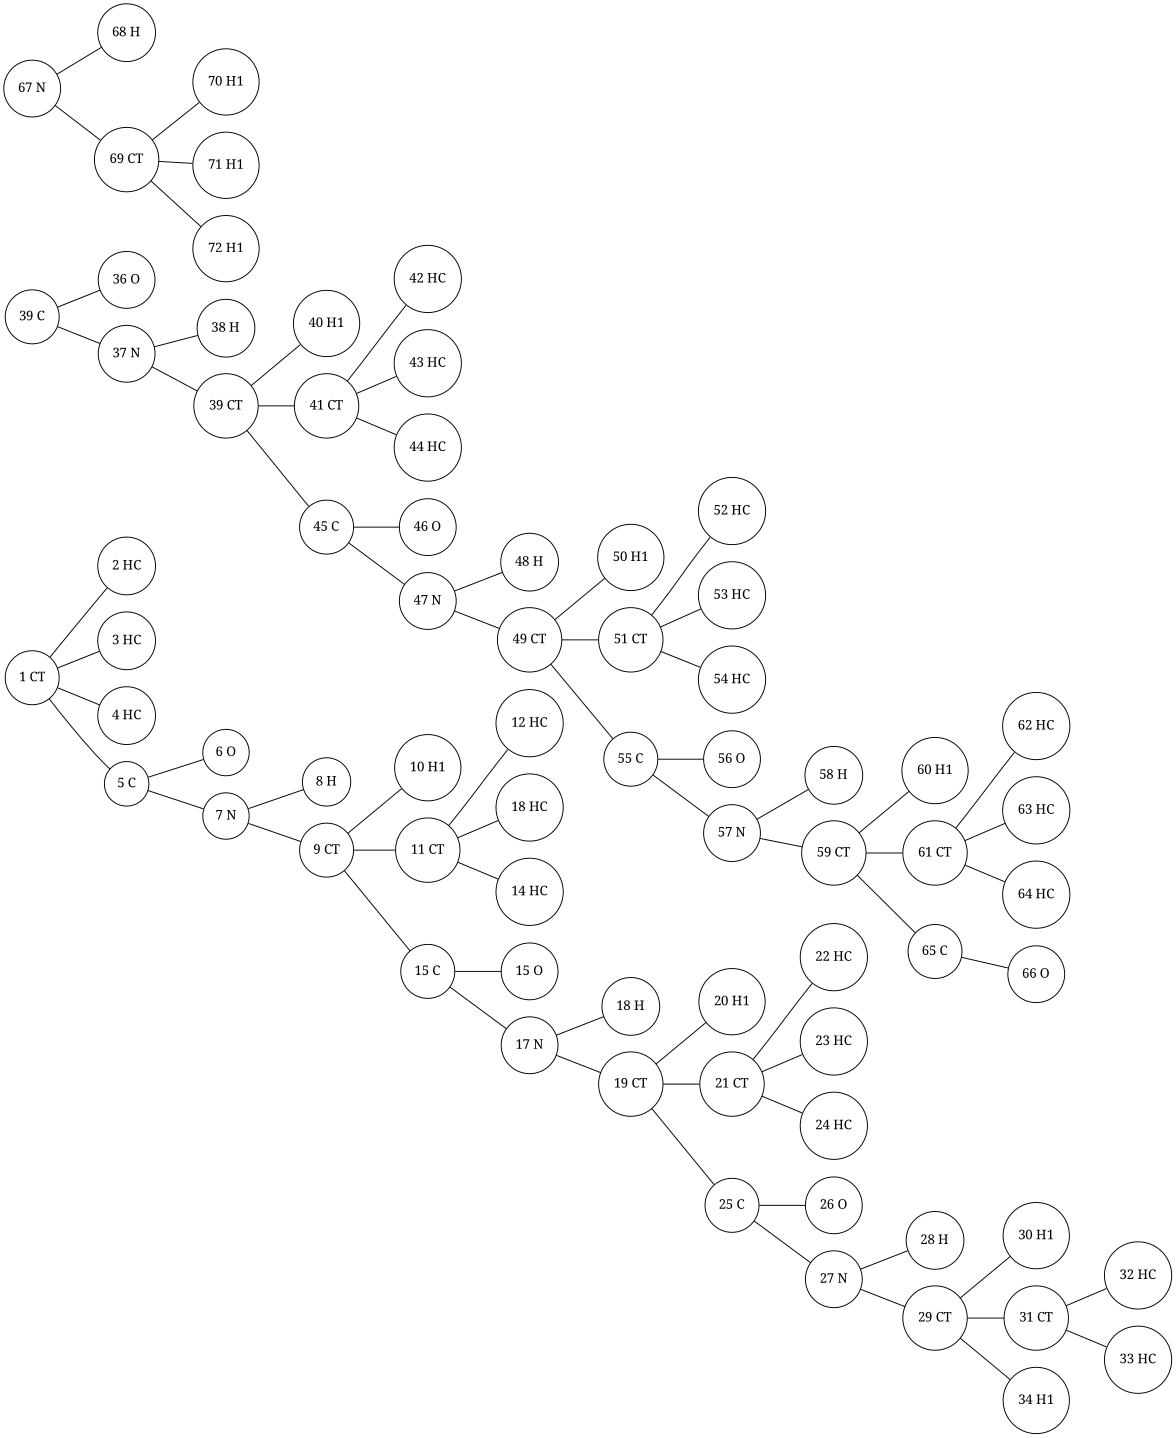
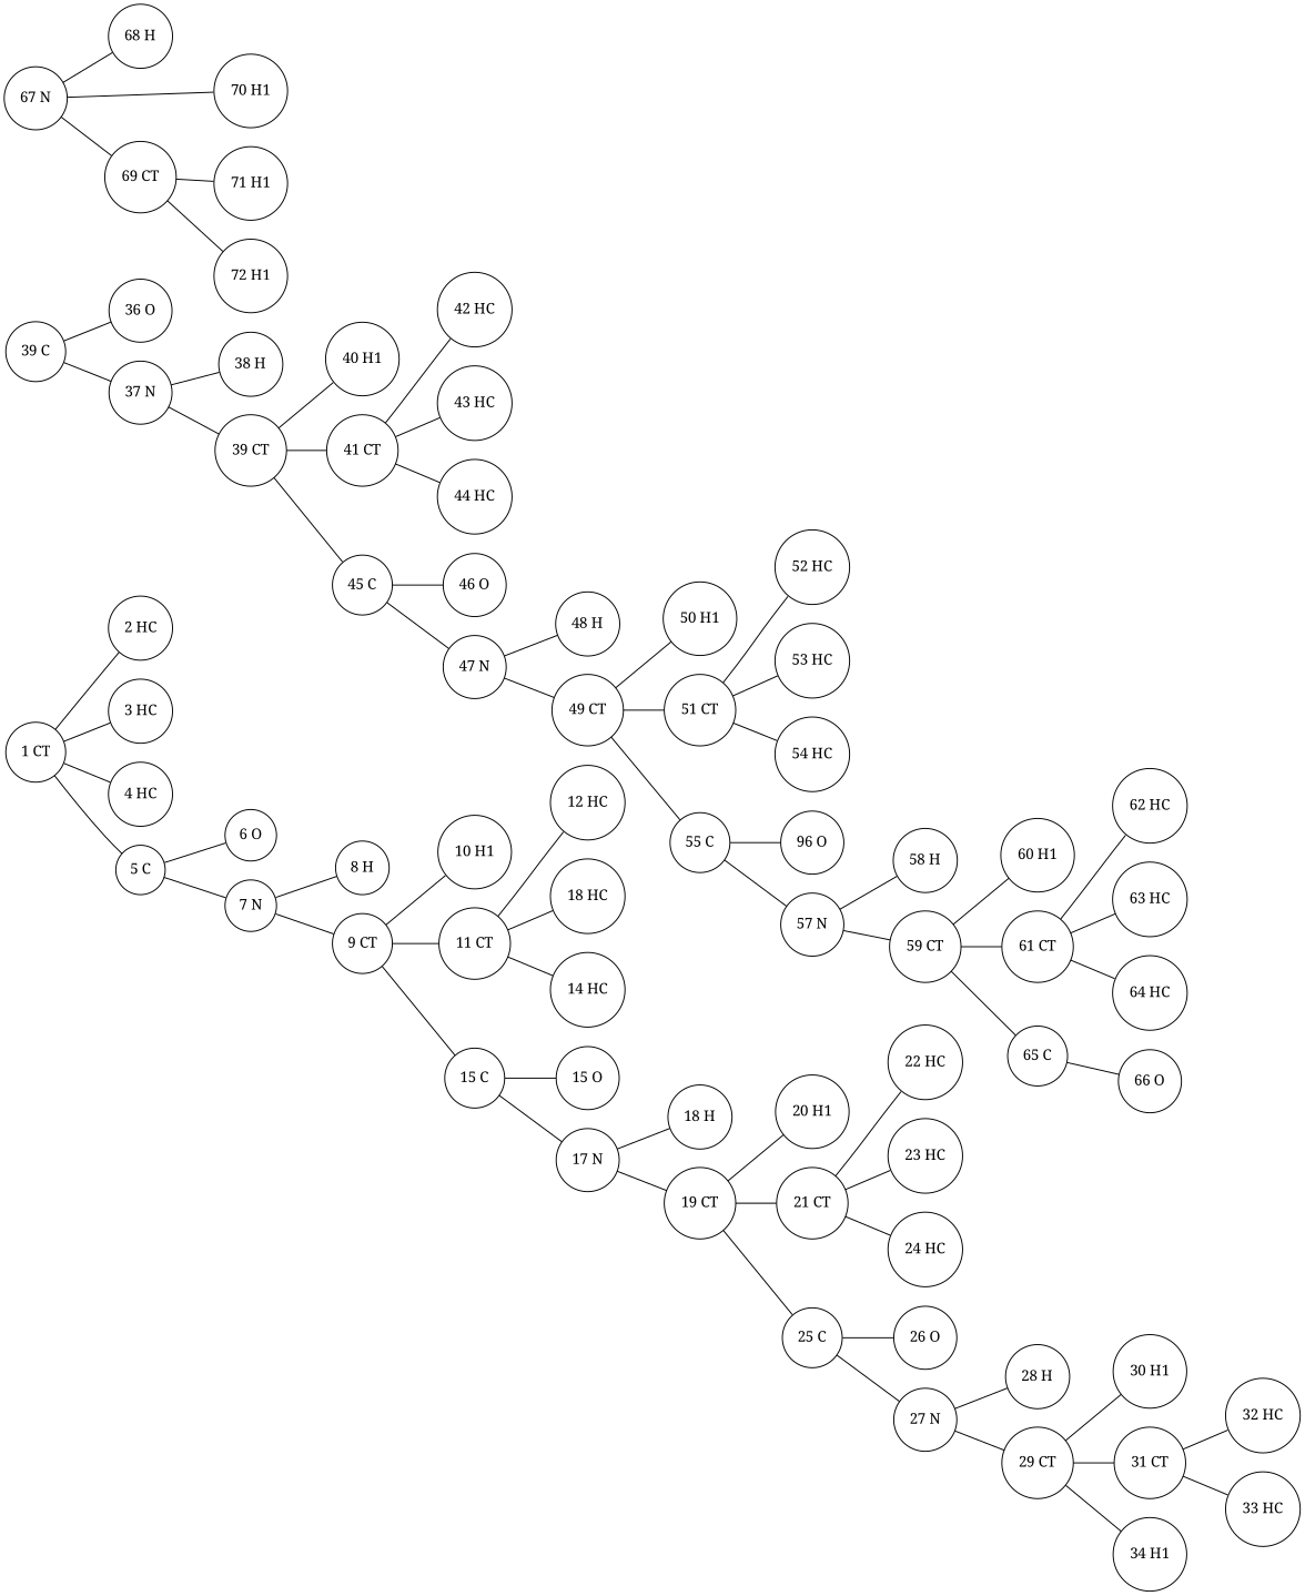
  graph {
    fontname="Noto Serif"
    rankdir=LR
    node [fontname="Noto Serif" shape=circle]
    edge [fontname="Noto Serif"]
    "1 CT"
    "2 HC"
    "3 HC"
    "4 HC"
    "5 C"
    "6 O"
    "7 N"
    "8 H"
    "9 CT"
    "10 H1"
    "11 CT"
    "15 C"
    "12 HC"
    n14 [label="18 HC"]
    "14 HC"
    n16 [label="15 O"]
    "17 N"
    "18 H"
    "19 CT"
    "20 H1"
    "21 CT"
    "25 C"
    "22 HC"
    "23 HC"
    "24 HC"
    "26 O"
    "27 N"
    "28 H"
    "29 CT"
    "30 H1"
    "31 CT"
    "34 H1"
    "32 HC"
    "33 HC"
    n35 [label="39 C"]
    "36 O"
    "37 N"
    "38 H"
    "39 CT"
    "40 H1"
    "41 CT"
    "45 C"
    "42 HC"
    "43 HC"
    "44 HC"
    "46 O"
    "47 N"
    "48 H"
    "49 CT"
    "50 H1"
    "51 CT"
    "55 C"
    "52 HC"
    "53 HC"
    "54 HC"
-   "56 O"
+   "56 O" [label="96 O"]
    "57 N"
    "58 H"
    "59 CT"
    "60 H1"
    "61 CT"
    "65 C"
    "62 HC"
    "63 HC"
    "64 HC"
    "66 O"
    "67 N"
    "68 H"
    "69 CT"
    "70 H1"
    "71 H1"
    "72 H1"
    "1 CT" -- "2 HC"
    "1 CT" -- "3 HC"
    "1 CT" -- "4 HC"
    "1 CT" -- "5 C"
    "5 C" -- "6 O"
    "5 C" -- "7 N"
    "7 N" -- "8 H"
    "7 N" -- "9 CT"
    "9 CT" -- "10 H1"
    "9 CT" -- "11 CT"
    "9 CT" -- "15 C"
    "11 CT" -- "12 HC"
    "11 CT" -- n14
    "11 CT" -- "14 HC"
    "15 C" -- n16
    "15 C" -- "17 N"
    "17 N" -- "18 H"
    "17 N" -- "19 CT"
    "19 CT" -- "20 H1"
    "19 CT" -- "21 CT"
    "19 CT" -- "25 C"
    "21 CT" -- "22 HC"
    "21 CT" -- "23 HC"
    "21 CT" -- "24 HC"
    "25 C" -- "26 O"
    "25 C" -- "27 N"
    "27 N" -- "28 H"
    "27 N" -- "29 CT"
    "29 CT" -- "30 H1"
    "29 CT" -- "31 CT"
    "29 CT" -- "34 H1"
    "31 CT" -- "32 HC"
    "31 CT" -- "33 HC"
    n35 -- "36 O"
    n35 -- "37 N"
    "37 N" -- "38 H"
    "37 N" -- "39 CT"
    "39 CT" -- "40 H1"
    "39 CT" -- "41 CT"
    "39 CT" -- "45 C"
    "41 CT" -- "42 HC"
    "41 CT" -- "43 HC"
    "41 CT" -- "44 HC"
    "45 C" -- "46 O"
    "45 C" -- "47 N"
    "47 N" -- "48 H"
    "47 N" -- "49 CT"
    "49 CT" -- "50 H1"
    "49 CT" -- "51 CT"
    "49 CT" -- "55 C"
    "51 CT" -- "52 HC"
    "51 CT" -- "53 HC"
    "51 CT" -- "54 HC"
    "55 C" -- "56 O"
    "55 C" -- "57 N"
    "57 N" -- "58 H"
    "57 N" -- "59 CT"
    "59 CT" -- "60 H1"
    "59 CT" -- "61 CT"
    "59 CT" -- "65 C"
    "61 CT" -- "62 HC"
    "61 CT" -- "63 HC"
    "61 CT" -- "64 HC"
    "65 C" -- "66 O"
    "67 N" -- "68 H"
    "67 N" -- "69 CT"
-   "69 CT" -- "70 H1"
+   "67 N" -- "70 H1"
    "69 CT" -- "71 H1"
    "69 CT" -- "72 H1"
  }
